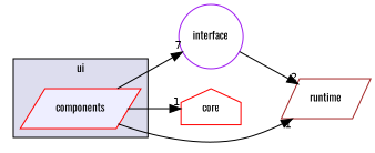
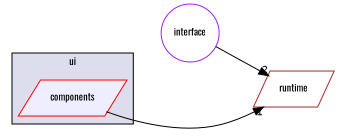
  digraph {
    compound=true
    fontname=Oswald
    rankdir=LR
    node [color=red fontname=Oswald fontsize=10 shape=parallelogram]
    edge [fontname=Oswald headlabel=1 labeldistance=1.5 labelfontname=Helvetica labelfontsize=10]
    n1 [fillcolor="#eeeeff" label=components pencolor=black style=filled]
    n2 [color=purple label=interface shape=circle]
-   n3 [label=core shape=house]
    n4 [color=brown fillcolor=white label=runtime style=filled]
    subgraph cluster_1 {
      bgcolor="#ddddee"
      fontsize=10
      label=ui
      pencolor=black
      n1
    }
-   n1 -> n2 [headlabel=7]
-   n1 -> n3
    n1 -> n4
    n2 -> n4 [headlabel=2]
  }
